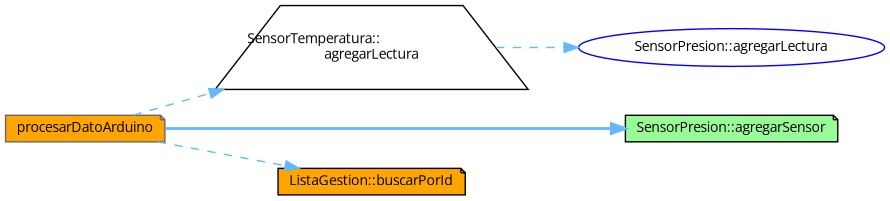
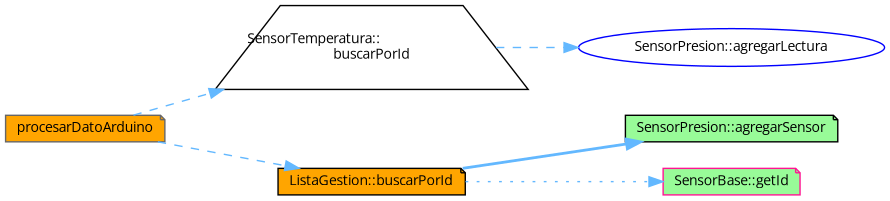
  digraph {
    fontname="Open Sans"
    rankdir=LR
    node [color=black fillcolor=orange fontname="Open Sans" fontsize=10 shape=note style=filled]
    edge [color=steelblue1 fontname="Open Sans" fontsize=10 labelfontname=Helvetica labelfontsize=10 style=dashed]
    n1 [color=gray40 fontcolor=black height=0.2 label=procesarDatoArduino width=0.4]
-   n2 [fillcolor=white height=0.2 label="SensorTemperatura::\lagregarLectura" shape=trapezium width=0.4]
+   n2 [fillcolor=white height=0.2 label="SensorTemperatura::\lbuscarPorId" shape=trapezium width=0.4]
    n3 [fillcolor=palegreen height=0.2 label="SensorPresion::agregarSensor" width=0.4]
    n4 [height=0.2 label="ListaGestion::buscarPorId" width=0.4]
    n5 [color=blue fillcolor=white height=0.2 label="SensorPresion::agregarLectura" shape=ellipse width=0.4]
+   n6 [color=deeppink fillcolor=palegreen height=0.2 label="SensorBase::getId" width=0.4]
    n1 -> n2
-   n1 -> n3 [style=bold]
+   n4 -> n3 [style=bold]
    n1 -> n4
    n2 -> n5
+   n4 -> n6 [style=dotted]
  }
